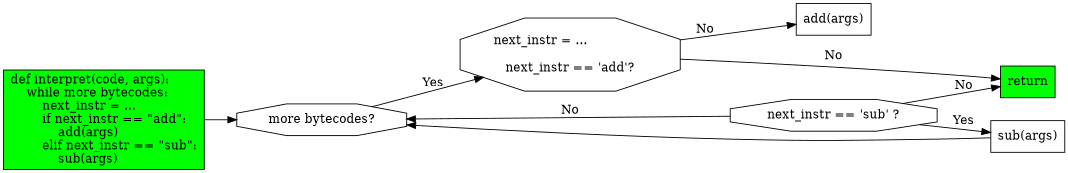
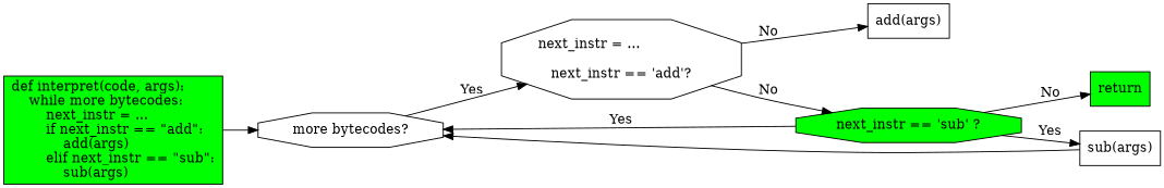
  digraph {
    rankdir=LR
    node [color=black fillcolor=white shape=box style=filled]
    edge [color=black dir=forward style=solid weight=5]
    n1 [fillcolor=green label="def interpret(code, args):\l    while more bytecodes:\l        next_instr = ...\l        if next_instr == \"add\":\l            add(args)\l        elif next_instr == \"sub\":\l            sub(args)\l"]
    n2 [label="more bytecodes?" shape=octagon]
    n3 [fillcolor=green label=return]
    n4 [label="next_instr = ...\l\nnext_instr == 'add'?" shape=octagon]
-   n5 [label="next_instr == 'sub' ?" shape=octagon]
+   n5 [fillcolor=green label="next_instr == 'sub' ?" shape=octagon]
    n6 [label="add(args)"]
    n7 [label="sub(args)"]
    subgraph sub_1 {
      n1
      n2
      n3
      n4
      n5
      n6
      n7
    }
    n1 -> n2
    n2 -> n4 [label=Yes]
-   n4 -> n3 [label=No]
+   n4 -> n5 [label=No]
    n4 -> n6 [label=No]
-   n5 -> n2 [label=No]
+   n5 -> n2 [label=Yes]
    n5 -> n3 [label=No]
    n5 -> n7 [label=Yes]
    n7 -> n2
  }
